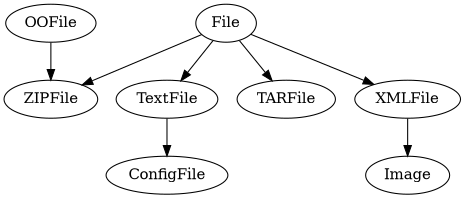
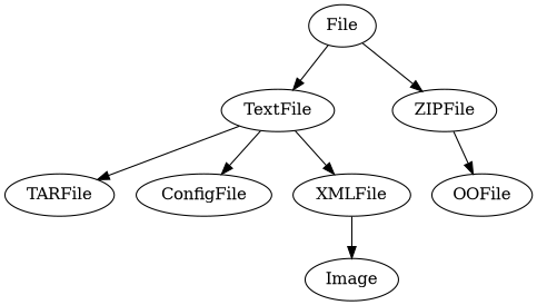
  digraph {
    File
    TextFile
    ZIPFile
    TARFile
    ConfigFile
    XMLFile
    OOFile
    Image
    File -> TextFile
    File -> ZIPFile
-   File -> TARFile
+   TextFile -> TARFile
    TextFile -> ConfigFile
-   File -> XMLFile
-   OOFile -> ZIPFile
+   TextFile -> XMLFile
+   ZIPFile -> OOFile
    XMLFile -> Image
  }
